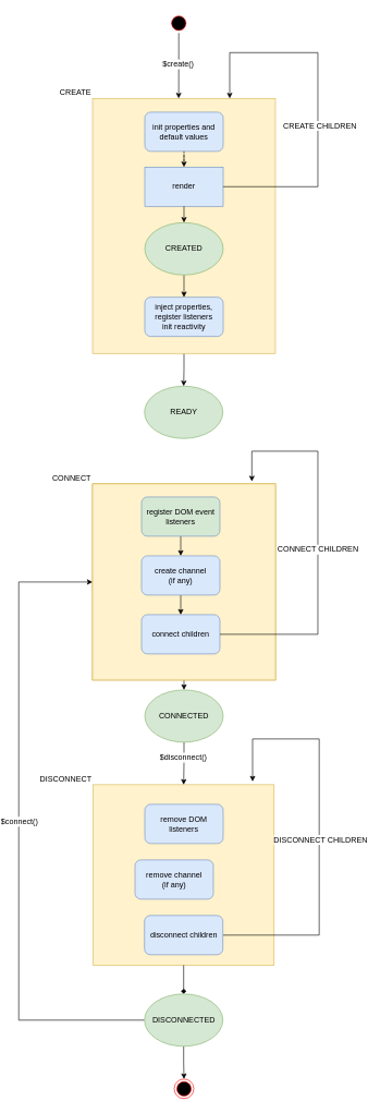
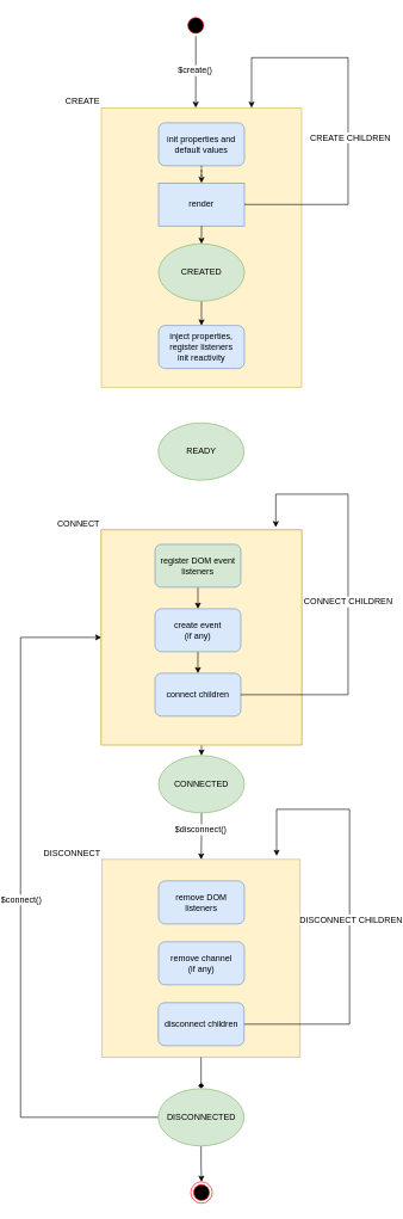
  <mxCell id="0" />
  <mxCell id="1" parent="0" />
  <mxCell id="2" value="DISCONNECT" style="rounded=0;whiteSpace=wrap;html=1;labelPosition=left;verticalLabelPosition=top;align=right;verticalAlign=bottom;fillColor=#fff2cc;strokeColor=#d6b656;" parent="1" vertex="1"><mxGeometry x="134" y="1199.5" width="277" height="276" as="geometry" /></mxCell>
  <mxCell id="3" value="" style="ellipse;html=1;shape=startState;fillColor=#000000;strokeColor=#ff0000;" parent="1" vertex="1"><mxGeometry x="250" y="20" width="30" height="30" as="geometry" /></mxCell>
  <mxCell id="4" value="READY" style="ellipse;whiteSpace=wrap;html=1;fillColor=#d5e8d4;strokeColor=#82b366;" parent="1" vertex="1"><mxGeometry x="212.5" y="590" width="120" height="80" as="geometry" /></mxCell>
  <mxCell id="5" style="edgeStyle=orthogonalEdgeStyle;rounded=0;orthogonalLoop=1;jettySize=auto;html=1;exitX=0.5;exitY=1;exitDx=0;exitDy=0;entryX=0.5;entryY=0;entryDx=0;entryDy=0;" parent="1" source="7" target="2" edge="1"><mxGeometry relative="1" as="geometry" /></mxCell>
  <mxCell id="6" value="$disconnect()" style="text;html=1;resizable=0;points=[];align=center;verticalAlign=middle;labelBackgroundColor=#ffffff;" parent="5" vertex="1" connectable="0"><mxGeometry x="-0.3" y="-2" relative="1" as="geometry"><mxPoint as="offset" /></mxGeometry></mxCell>
  <mxCell id="7" value="CONNECTED" style="ellipse;whiteSpace=wrap;html=1;fillColor=#d5e8d4;strokeColor=#82b366;" parent="1" vertex="1"><mxGeometry x="213" y="1054.5" width="120" height="80" as="geometry" /></mxCell>
- <mxCell id="8" style="edgeStyle=orthogonalEdgeStyle;rounded=0;orthogonalLoop=1;jettySize=auto;html=1;entryX=0.5;entryY=0;entryDx=0;entryDy=0;" parent="1" source="12" target="4" edge="1"><mxGeometry relative="1" as="geometry" /></mxCell>
  <mxCell id="9" style="edgeStyle=orthogonalEdgeStyle;rounded=0;orthogonalLoop=1;jettySize=auto;html=1;exitX=0.5;exitY=1;exitDx=0;exitDy=0;entryX=0.5;entryY=0;entryDx=0;entryDy=0;" parent="1" source="33" target="7" edge="1"><mxGeometry relative="1" as="geometry" /></mxCell>
  <mxCell id="10" style="edgeStyle=orthogonalEdgeStyle;rounded=0;orthogonalLoop=1;jettySize=auto;html=1;entryX=0.471;entryY=0;entryDx=0;entryDy=0;entryPerimeter=0;" parent="1" source="3" target="12" edge="1"><mxGeometry relative="1" as="geometry"><mxPoint x="265" y="90" as="sourcePoint" /></mxGeometry></mxCell>
  <mxCell id="11" value="$create()" style="text;html=1;resizable=0;points=[];align=center;verticalAlign=middle;labelBackgroundColor=#ffffff;" parent="10" vertex="1" connectable="0"><mxGeometry x="-0.067" y="-2" relative="1" as="geometry"><mxPoint as="offset" /></mxGeometry></mxCell>
  <mxCell id="12" value="CREATE" style="rounded=0;whiteSpace=wrap;html=1;labelPosition=left;verticalLabelPosition=top;align=right;verticalAlign=bottom;fillColor=#fff2cc;strokeColor=#d6b656;" parent="1" vertex="1"><mxGeometry x="133" y="150" width="280" height="390" as="geometry" /></mxCell>
  <mxCell id="13" value="init properties and default values" style="rounded=1;whiteSpace=wrap;html=1;fillColor=#dae8fc;strokeColor=#6c8ebf;" parent="1" vertex="1"><mxGeometry x="213" y="171" width="120" height="60" as="geometry" /></mxCell>
  <mxCell id="14" value="inject properties, register listeners &lt;br&gt;init reactivity" style="rounded=1;whiteSpace=wrap;html=1;fillColor=#dae8fc;strokeColor=#6c8ebf;" parent="1" vertex="1"><mxGeometry x="213" y="454" width="120" height="60" as="geometry" /></mxCell>
  <mxCell id="15" value="render" style="whiteSpace=wrap;html=1;fillColor=#dae8fc;strokeColor=#6c8ebf;rounded=0;" parent="1" vertex="1"><mxGeometry x="213" y="255" width="120" height="60" as="geometry" /></mxCell>
  <mxCell id="16" style="edgeStyle=orthogonalEdgeStyle;rounded=0;orthogonalLoop=1;jettySize=auto;html=1;exitX=1;exitY=0.5;exitDx=0;exitDy=0;entryX=0.75;entryY=0;entryDx=0;entryDy=0;" parent="1" source="15" target="12" edge="1"><mxGeometry relative="1" as="geometry"><mxPoint x="348" y="80" as="targetPoint" /><Array as="points"><mxPoint x="478" y="285" /><mxPoint x="478" y="80" /><mxPoint x="343" y="80" /></Array></mxGeometry></mxCell>
  <mxCell id="17" value="CREATE CHILDREN" style="text;html=1;resizable=0;points=[];align=center;verticalAlign=middle;labelBackgroundColor=#ffffff;" parent="16" vertex="1" connectable="0"><mxGeometry x="-0.137" y="-2" relative="1" as="geometry"><mxPoint as="offset" /></mxGeometry></mxCell>
  <mxCell id="18" style="edgeStyle=orthogonalEdgeStyle;rounded=0;orthogonalLoop=1;jettySize=auto;html=1;exitX=0.5;exitY=1;exitDx=0;exitDy=0;dashed=1;" parent="1" source="13" target="15" edge="1"><mxGeometry relative="1" as="geometry" /></mxCell>
  <mxCell id="19" style="edgeStyle=orthogonalEdgeStyle;rounded=0;orthogonalLoop=1;jettySize=auto;html=1;exitX=0.5;exitY=1;exitDx=0;exitDy=0;entryX=0.5;entryY=0;entryDx=0;entryDy=0;" parent="1" source="41" target="14" edge="1"><mxGeometry relative="1" as="geometry" /></mxCell>
  <mxCell id="20" style="edgeStyle=orthogonalEdgeStyle;rounded=0;orthogonalLoop=1;jettySize=auto;html=1;exitX=0.5;exitY=1;exitDx=0;exitDy=0;endArrow=diamond;" parent="1" source="2" target="25" edge="1"><mxGeometry relative="1" as="geometry" /></mxCell>
  <mxCell id="21" value="" style="group;fillColor=#fff2cc;strokeColor=#d6b656;" parent="1" vertex="1" connectable="0"><mxGeometry x="133" y="739.5" width="280" height="300" as="geometry" /></mxCell>
  <mxCell id="22" style="edgeStyle=orthogonalEdgeStyle;rounded=0;orthogonalLoop=1;jettySize=auto;html=1;exitX=0;exitY=0.5;exitDx=0;exitDy=0;entryX=0;entryY=0.5;entryDx=0;entryDy=0;" parent="1" source="25" target="33" edge="1"><mxGeometry relative="1" as="geometry"><mxPoint x="-50" y="859.5" as="targetPoint" /><Array as="points"><mxPoint x="20" y="1559.5" /><mxPoint x="20" y="889.5" /></Array></mxGeometry></mxCell>
  <mxCell id="23" value="$connect()" style="text;html=1;resizable=0;points=[];align=center;verticalAlign=middle;labelBackgroundColor=#ffffff;" parent="22" vertex="1" connectable="0"><mxGeometry x="0.019" relative="1" as="geometry"><mxPoint as="offset" /></mxGeometry></mxCell>
  <mxCell id="24" style="edgeStyle=orthogonalEdgeStyle;rounded=0;orthogonalLoop=1;jettySize=auto;html=1;exitX=0.5;exitY=1;exitDx=0;exitDy=0;entryX=0.5;entryY=0;entryDx=0;entryDy=0;" parent="1" source="25" target="31" edge="1"><mxGeometry relative="1" as="geometry" /></mxCell>
  <mxCell id="25" value="DISCONNECTED" style="ellipse;whiteSpace=wrap;html=1;fillColor=#d5e8d4;strokeColor=#82b366;" parent="1" vertex="1"><mxGeometry x="212.5" y="1519.5" width="120" height="80" as="geometry" /></mxCell>
- <mxCell id="26" value="remove channel &lt;br&gt;(if any)" style="rounded=1;whiteSpace=wrap;html=1;fillColor=#dae8fc;strokeColor=#6c8ebf;" parent="1" vertex="1"><mxGeometry x="198" y="1314.5" width="120" height="60" as="geometry" /></mxCell>
+ <mxCell id="26" value="remove channel &lt;br&gt;(if any)" style="rounded=1;whiteSpace=wrap;html=1;fillColor=#dae8fc;strokeColor=#6c8ebf;" parent="1" vertex="1"><mxGeometry x="213" y="1314.5" width="120" height="60" as="geometry" /></mxCell>
  <mxCell id="27" value="remove DOM listeners" style="rounded=1;whiteSpace=wrap;html=1;fillColor=#dae8fc;strokeColor=#6c8ebf;" parent="1" vertex="1"><mxGeometry x="213" y="1229.5" width="120" height="60" as="geometry" /></mxCell>
  <mxCell id="28" style="edgeStyle=orthogonalEdgeStyle;rounded=0;orthogonalLoop=1;jettySize=auto;html=1;exitX=1;exitY=0.5;exitDx=0;exitDy=0;entryX=0.881;entryY=-0.018;entryDx=0;entryDy=0;entryPerimeter=0;" parent="1" source="30" target="2" edge="1"><mxGeometry relative="1" as="geometry"><mxPoint x="360" y="1129.5" as="targetPoint" /><Array as="points"><mxPoint x="480" y="1429.5" /><mxPoint x="480" y="1129.5" /><mxPoint x="378" y="1129.5" /></Array></mxGeometry></mxCell>
  <mxCell id="29" value="DISCONNECT CHILDREN" style="text;html=1;resizable=0;points=[];align=center;verticalAlign=middle;labelBackgroundColor=#ffffff;" parent="28" vertex="1" connectable="0"><mxGeometry x="-0.044" y="-1" relative="1" as="geometry"><mxPoint as="offset" /></mxGeometry></mxCell>
  <mxCell id="30" value="disconnect children" style="rounded=1;whiteSpace=wrap;html=1;fillColor=#dae8fc;strokeColor=#6c8ebf;" parent="1" vertex="1"><mxGeometry x="212.5" y="1399.5" width="120" height="60" as="geometry" /></mxCell>
  <mxCell id="31" value="" style="ellipse;html=1;shape=endState;fillColor=#000000;strokeColor=#ff0000;" parent="1" vertex="1"><mxGeometry x="258" y="1649.5" width="30" height="30" as="geometry" /></mxCell>
  <mxCell id="32" value="" style="group;fillColor=#fff2cc;strokeColor=#d6b656;" parent="1" vertex="1" connectable="0"><mxGeometry x="133" y="739.5" width="280" height="300" as="geometry" /></mxCell>
  <mxCell id="33" value="CONNECT" style="rounded=0;whiteSpace=wrap;html=1;align=right;labelPosition=left;verticalLabelPosition=top;verticalAlign=bottom;fillColor=#fff2cc;strokeColor=#d6b656;" parent="1" vertex="1"><mxGeometry x="133" y="739.5" width="280" height="300" as="geometry" /></mxCell>
  <mxCell id="34" style="edgeStyle=orthogonalEdgeStyle;rounded=0;orthogonalLoop=1;jettySize=auto;html=1;exitX=0.5;exitY=1;exitDx=0;exitDy=0;entryX=0.5;entryY=0;entryDx=0;entryDy=0;" parent="1" source="35" target="38" edge="1"><mxGeometry relative="1" as="geometry" /></mxCell>
  <mxCell id="35" value="register DOM event listeners" style="rounded=1;whiteSpace=wrap;html=1;fillColor=#d5e8d4;strokeColor=#6c8ebf;" parent="1" vertex="1"><mxGeometry x="208" y="759.5" width="120" height="60" as="geometry" /></mxCell>
  <mxCell id="36" value="connect children" style="rounded=1;whiteSpace=wrap;html=1;fillColor=#dae8fc;strokeColor=#6c8ebf;" parent="1" vertex="1"><mxGeometry x="208" y="939.5" width="120" height="60" as="geometry" /></mxCell>
  <mxCell id="37" style="edgeStyle=orthogonalEdgeStyle;rounded=0;orthogonalLoop=1;jettySize=auto;html=1;exitX=0.5;exitY=1;exitDx=0;exitDy=0;entryX=0.5;entryY=0;entryDx=0;entryDy=0;" parent="1" source="38" target="36" edge="1"><mxGeometry relative="1" as="geometry" /></mxCell>
- <mxCell id="38" value="create channel &lt;br&gt;(if any)" style="rounded=1;whiteSpace=wrap;html=1;fillColor=#dae8fc;strokeColor=#6c8ebf;" parent="1" vertex="1"><mxGeometry x="208" y="849.5" width="120" height="60" as="geometry" /></mxCell>
+ <mxCell id="38" value="create event &lt;br&gt;(if any)" style="rounded=1;whiteSpace=wrap;html=1;fillColor=#dae8fc;strokeColor=#6c8ebf;" parent="1" vertex="1"><mxGeometry x="208" y="849.5" width="120" height="60" as="geometry" /></mxCell>
  <mxCell id="39" style="edgeStyle=orthogonalEdgeStyle;rounded=0;orthogonalLoop=1;jettySize=auto;html=1;exitX=1;exitY=0.5;exitDx=0;exitDy=0;entryX=0.871;entryY=-0.013;entryDx=0;entryDy=0;entryPerimeter=0;" parent="1" source="36" target="33" edge="1"><mxGeometry relative="1" as="geometry"><mxPoint x="378" y="729.5" as="targetPoint" /><Array as="points"><mxPoint x="478" y="969.5" /><mxPoint x="478" y="689.5" /><mxPoint x="377" y="689.5" /></Array></mxGeometry></mxCell>
  <mxCell id="40" value="CONNECT CHILDREN" style="text;html=1;resizable=0;points=[];align=center;verticalAlign=middle;labelBackgroundColor=#ffffff;" parent="39" vertex="1" connectable="0"><mxGeometry x="-0.029" y="1" relative="1" as="geometry"><mxPoint as="offset" /></mxGeometry></mxCell>
  <mxCell id="41" value="CREATED" style="ellipse;whiteSpace=wrap;html=1;fillColor=#d5e8d4;strokeColor=#82b366;" parent="1" vertex="1"><mxGeometry x="213" y="340" width="120" height="80" as="geometry" /></mxCell>
  <mxCell id="42" style="edgeStyle=orthogonalEdgeStyle;rounded=0;orthogonalLoop=1;jettySize=auto;html=1;exitX=0.5;exitY=1;exitDx=0;exitDy=0;entryX=0.5;entryY=0;entryDx=0;entryDy=0;" parent="1" source="15" target="41" edge="1"><mxGeometry relative="1" as="geometry"><mxPoint x="273" y="315" as="sourcePoint" /><mxPoint x="273" y="415" as="targetPoint" /></mxGeometry></mxCell>
